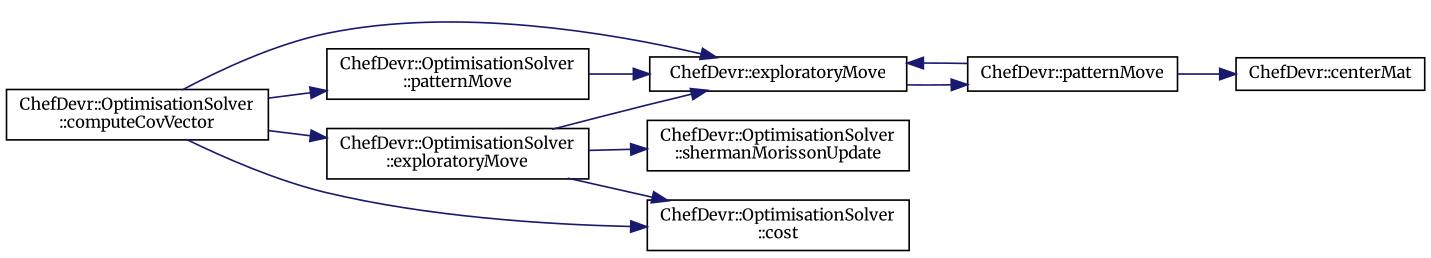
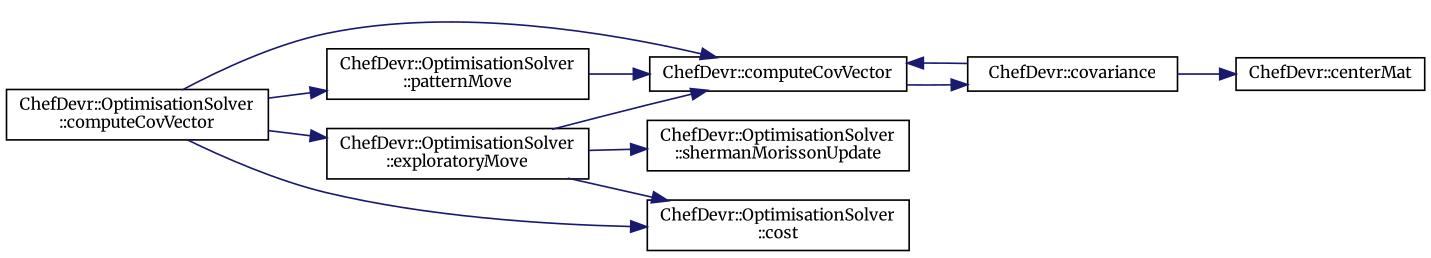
  digraph {
    fontname=Merriweather
    rankdir=LR
    node [color=black fillcolor=white fontname=Merriweather fontsize=10 shape=record style=filled]
    edge [color=midnightblue fontname=Merriweather fontsize=10 labelfontname=FreeSans labelfontsize=10 style=solid]
    n1 [height=0.2 label="ChefDevr::OptimisationSolver\l::computeCovVector" width=0.4]
-   n2 [height=0.2 label="ChefDevr::exploratoryMove" width=0.4]
+   n2 [height=0.2 label="ChefDevr::computeCovVector" width=0.4]
    n3 [height=0.2 label="ChefDevr::OptimisationSolver\l::cost" width=0.4]
    n4 [height=0.2 label="ChefDevr::OptimisationSolver\l::exploratoryMove" width=0.4]
    n5 [height=0.2 label="ChefDevr::OptimisationSolver\l::patternMove" width=0.4]
-   n6 [height=0.2 label="ChefDevr::patternMove" width=0.4]
+   n6 [height=0.2 label="ChefDevr::covariance" width=0.4]
    n7 [height=0.2 label="ChefDevr::OptimisationSolver\l::shermanMorissonUpdate" width=0.4]
    n8 [height=0.2 label="ChefDevr::centerMat" width=0.4]
    n1 -> n2
    n1 -> n3
    n1 -> n4
    n1 -> n5
    n2 -> n6
    n4 -> n2
    n4 -> n3
    n4 -> n7
    n5 -> n2
    n6 -> n2
    n6 -> n8
  }
